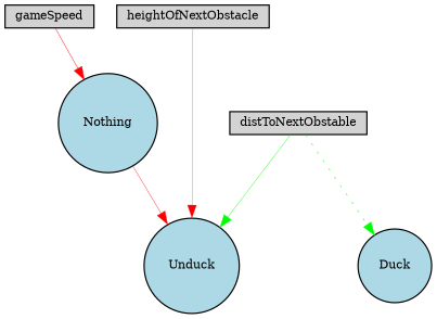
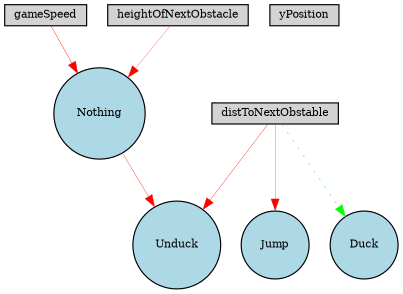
  digraph {
    node [fillcolor=lightgray fontsize=9 shape=box style=filled]
    edge [color=red style=solid]
    gameSpeed [height=0.2 width=0.2]
    Nothing [fillcolor=lightblue height=0.2 shape=circle width=0.2]
    Unduck [fillcolor=lightblue height=0.2 shape=circle width=0.2]
+   yPosition [height=0.2 width=0.2]
    distToNextObstable [height=0.2 width=0.2]
+   Jump [fillcolor=lightblue height=0.2 shape=circle width=0.2]
    Duck [fillcolor=lightblue height=0.2 shape=circle width=0.2]
    heightOfNextObstacle [height=0.2 width=0.2]
    gameSpeed -> Nothing [penwidth=0.348212061351146]
    Nothing -> Unduck [penwidth=0.2991451331814241]
-   distToNextObstable -> Unduck [color=green penwidth=0.3057582404834559]
+   distToNextObstable -> Unduck [penwidth=0.3057582404834559]
+   distToNextObstable -> Jump [penwidth=0.23226128051886455]
    distToNextObstable -> Duck [color=green penwidth=0.3937646022225092 style=dotted]
-   heightOfNextObstacle -> Unduck [penwidth=0.21008656042348467]
+   heightOfNextObstacle -> Nothing [penwidth=0.21008656042348467]
  }
